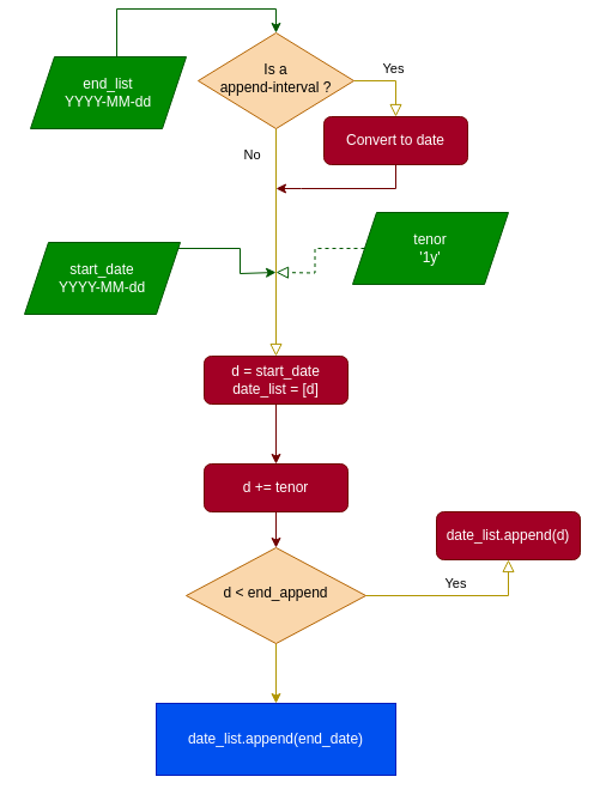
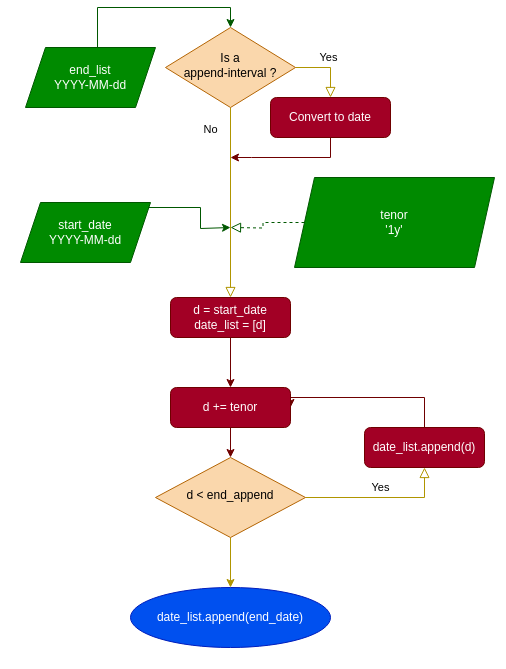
  <mxCell id="0" />
  <mxCell id="1" parent="0" />
  <mxCell id="2" value="" style="rounded=0;html=1;jettySize=auto;orthogonalLoop=1;fontSize=11;endArrow=block;endFill=0;endSize=8;strokeWidth=1;shadow=0;labelBackgroundColor=none;edgeStyle=orthogonalEdgeStyle;dashed=1;exitX=0;exitY=0.5;exitDx=0;exitDy=0;fillColor=#008a00;strokeColor=#005700;" parent="1" source="21" edge="1"><mxGeometry relative="1" as="geometry"><mxPoint x="484" y="220" as="sourcePoint" /><mxPoint x="230" y="220" as="targetPoint" /></mxGeometry></mxCell>
  <mxCell id="3" value="No" style="rounded=0;html=1;jettySize=auto;orthogonalLoop=1;fontSize=11;endArrow=block;endFill=0;endSize=8;strokeWidth=1;shadow=0;labelBackgroundColor=none;edgeStyle=orthogonalEdgeStyle;entryX=0.5;entryY=0;entryDx=0;entryDy=0;fillColor=#e3c800;strokeColor=#B09500;" parent="1" source="5" target="12" edge="1"><mxGeometry x="-0.765" y="-20" relative="1" as="geometry"><mxPoint as="offset" /><mxPoint x="230" y="340" as="targetPoint" /></mxGeometry></mxCell>
  <mxCell id="4" value="Yes" style="edgeStyle=orthogonalEdgeStyle;rounded=0;html=1;jettySize=auto;orthogonalLoop=1;fontSize=11;endArrow=block;endFill=0;endSize=8;strokeWidth=1;shadow=0;labelBackgroundColor=none;exitX=1;exitY=0.5;exitDx=0;exitDy=0;fillColor=#e3c800;strokeColor=#B09500;" parent="1" source="5" target="7" edge="1"><mxGeometry y="10" relative="1" as="geometry"><mxPoint as="offset" /></mxGeometry></mxCell>
  <mxCell id="5" value="Is a &lt;br&gt;append-interval ?" style="rhombus;whiteSpace=wrap;html=1;shadow=0;fontFamily=Helvetica;fontSize=12;align=center;strokeWidth=1;spacing=6;spacingTop=-4;fillColor=#fad7ac;strokeColor=#b46504;" parent="1" vertex="1"><mxGeometry x="165" y="20" width="130" height="80" as="geometry" /></mxCell>
  <mxCell id="6" style="edgeStyle=orthogonalEdgeStyle;rounded=0;orthogonalLoop=1;jettySize=auto;html=1;exitX=0.5;exitY=1;exitDx=0;exitDy=0;fillColor=#a20025;strokeColor=#6F0000;" parent="1" source="7" edge="1"><mxGeometry relative="1" as="geometry"><mxPoint x="230" y="150" as="targetPoint" /><Array as="points"><mxPoint x="330" y="150" /><mxPoint x="251" y="150" /></Array></mxGeometry></mxCell>
  <mxCell id="7" value="Convert to date" style="rounded=1;whiteSpace=wrap;html=1;fontSize=12;glass=0;strokeWidth=1;shadow=0;fillColor=#a20025;fontColor=#ffffff;strokeColor=#6F0000;" parent="1" vertex="1"><mxGeometry x="270" y="90" width="120" height="40" as="geometry" /></mxCell>
  <mxCell id="8" value="Yes" style="edgeStyle=orthogonalEdgeStyle;rounded=0;html=1;jettySize=auto;orthogonalLoop=1;fontSize=11;endArrow=block;endFill=0;endSize=8;strokeWidth=1;shadow=0;labelBackgroundColor=none;fillColor=#e3c800;strokeColor=#B09500;" parent="1" source="10" target="14" edge="1"><mxGeometry y="10" relative="1" as="geometry"><mxPoint as="offset" /><Array as="points"><mxPoint x="424" y="490" /></Array></mxGeometry></mxCell>
  <mxCell id="9" style="edgeStyle=orthogonalEdgeStyle;rounded=0;orthogonalLoop=1;jettySize=auto;html=1;exitX=0.5;exitY=1;exitDx=0;exitDy=0;entryX=0.5;entryY=0;entryDx=0;entryDy=0;fillColor=#e3c800;strokeColor=#B09500;" parent="1" source="10" target="19" edge="1"><mxGeometry relative="1" as="geometry" /></mxCell>
  <mxCell id="10" value="d &amp;lt; end_append" style="rhombus;whiteSpace=wrap;html=1;shadow=0;fontFamily=Helvetica;fontSize=12;align=center;strokeWidth=1;spacing=6;spacingTop=-4;fillColor=#fad7ac;strokeColor=#b46504;" parent="1" vertex="1"><mxGeometry x="155" y="450" width="150" height="80" as="geometry" /></mxCell>
  <mxCell id="11" style="edgeStyle=orthogonalEdgeStyle;rounded=0;orthogonalLoop=1;jettySize=auto;html=1;entryX=0.5;entryY=0;entryDx=0;entryDy=0;fillColor=#a20025;strokeColor=#6F0000;" parent="1" source="12" target="18" edge="1"><mxGeometry relative="1" as="geometry" /></mxCell>
  <mxCell id="12" value="d = start_date&lt;br&gt;date_list = [d]" style="rounded=1;whiteSpace=wrap;html=1;fontSize=12;glass=0;strokeWidth=1;shadow=0;fillColor=#a20025;fontColor=#ffffff;strokeColor=#6F0000;" parent="1" vertex="1"><mxGeometry x="170" y="290" width="120" height="40" as="geometry" /></mxCell>
+ <mxCell id="13" style="edgeStyle=orthogonalEdgeStyle;rounded=0;orthogonalLoop=1;jettySize=auto;html=1;entryX=1;entryY=0.5;entryDx=0;entryDy=0;fillColor=#a20025;strokeColor=#6F0000;" parent="1" source="14" target="18" edge="1"><mxGeometry relative="1" as="geometry"><Array as="points"><mxPoint x="424" y="390" /></Array></mxGeometry></mxCell>
  <mxCell id="14" value="date_list.append(d)" style="rounded=1;whiteSpace=wrap;html=1;fontSize=12;glass=0;strokeWidth=1;shadow=0;fillColor=#a20025;fontColor=#ffffff;strokeColor=#6F0000;" parent="1" vertex="1"><mxGeometry x="364" y="420" width="120" height="40" as="geometry" /></mxCell>
  <mxCell id="15" style="edgeStyle=orthogonalEdgeStyle;rounded=0;orthogonalLoop=1;jettySize=auto;html=1;exitX=1;exitY=0.5;exitDx=0;exitDy=0;fillColor=#008a00;strokeColor=#005700;" parent="1" source="20" edge="1"><mxGeometry relative="1" as="geometry"><mxPoint x="230" y="220" as="targetPoint" /><mxPoint x="170" y="200" as="sourcePoint" /><Array as="points"><mxPoint x="200" y="200" /><mxPoint x="200" y="221" /></Array></mxGeometry></mxCell>
  <mxCell id="16" style="edgeStyle=orthogonalEdgeStyle;rounded=0;orthogonalLoop=1;jettySize=auto;html=1;exitX=0.554;exitY=0;exitDx=0;exitDy=0;entryX=0.5;entryY=0;entryDx=0;entryDy=0;exitPerimeter=0;fillColor=#008a00;strokeColor=#005700;" parent="1" source="22" target="5" edge="1"><mxGeometry relative="1" as="geometry"><mxPoint x="110" y="90" as="sourcePoint" /></mxGeometry></mxCell>
  <mxCell id="17" style="edgeStyle=orthogonalEdgeStyle;rounded=0;orthogonalLoop=1;jettySize=auto;html=1;exitX=0.5;exitY=1;exitDx=0;exitDy=0;entryX=0.5;entryY=0;entryDx=0;entryDy=0;fillColor=#a20025;strokeColor=#6F0000;" parent="1" source="18" target="10" edge="1"><mxGeometry relative="1" as="geometry" /></mxCell>
  <mxCell id="18" value="d += tenor" style="rounded=1;whiteSpace=wrap;html=1;fillColor=#a20025;fontColor=#ffffff;strokeColor=#6F0000;" parent="1" vertex="1"><mxGeometry x="170" y="380" width="120" height="40" as="geometry" /></mxCell>
- <mxCell id="19" value="date_list.append(end_date)" style="whiteSpace=wrap;html=1;fillColor=#0050ef;fontColor=#ffffff;strokeColor=#001DBC;rounded=0;" parent="1" vertex="1"><mxGeometry x="130" y="580" width="200" height="60" as="geometry" /></mxCell>
+ <mxCell id="19" value="date_list.append(end_date)" style="ellipse;whiteSpace=wrap;html=1;fillColor=#0050ef;fontColor=#ffffff;strokeColor=#001DBC;" parent="1" vertex="1"><mxGeometry x="130" y="580" width="200" height="60" as="geometry" /></mxCell>
  <mxCell id="20" value="start_date&lt;br&gt;YYYY-MM-dd" style="shape=parallelogram;perimeter=parallelogramPerimeter;whiteSpace=wrap;html=1;fixedSize=1;fillColor=#008a00;fontColor=#ffffff;strokeColor=#005700;" parent="1" vertex="1"><mxGeometry x="20" y="195" width="130" height="60" as="geometry" /></mxCell>
- <mxCell id="21" value="tenor&lt;br&gt;'1y'" style="shape=parallelogram;perimeter=parallelogramPerimeter;whiteSpace=wrap;html=1;fixedSize=1;fillColor=#008a00;fontColor=#ffffff;strokeColor=#005700;" parent="1" vertex="1"><mxGeometry x="294" y="170" width="130" height="60" as="geometry" /></mxCell>
+ <mxCell id="21" value="tenor&lt;br&gt;'1y'" style="shape=parallelogram;perimeter=parallelogramPerimeter;whiteSpace=wrap;html=1;fixedSize=1;fillColor=#008a00;fontColor=#ffffff;strokeColor=#005700;" parent="1" vertex="1"><mxGeometry x="294" y="170" width="200" height="90" as="geometry" /></mxCell>
  <mxCell id="22" value="end_list&lt;br&gt;YYYY-MM-dd" style="shape=parallelogram;perimeter=parallelogramPerimeter;whiteSpace=wrap;html=1;fixedSize=1;fillColor=#008a00;fontColor=#ffffff;strokeColor=#005700;" parent="1" vertex="1"><mxGeometry x="25" y="40" width="130" height="60" as="geometry" /></mxCell>
